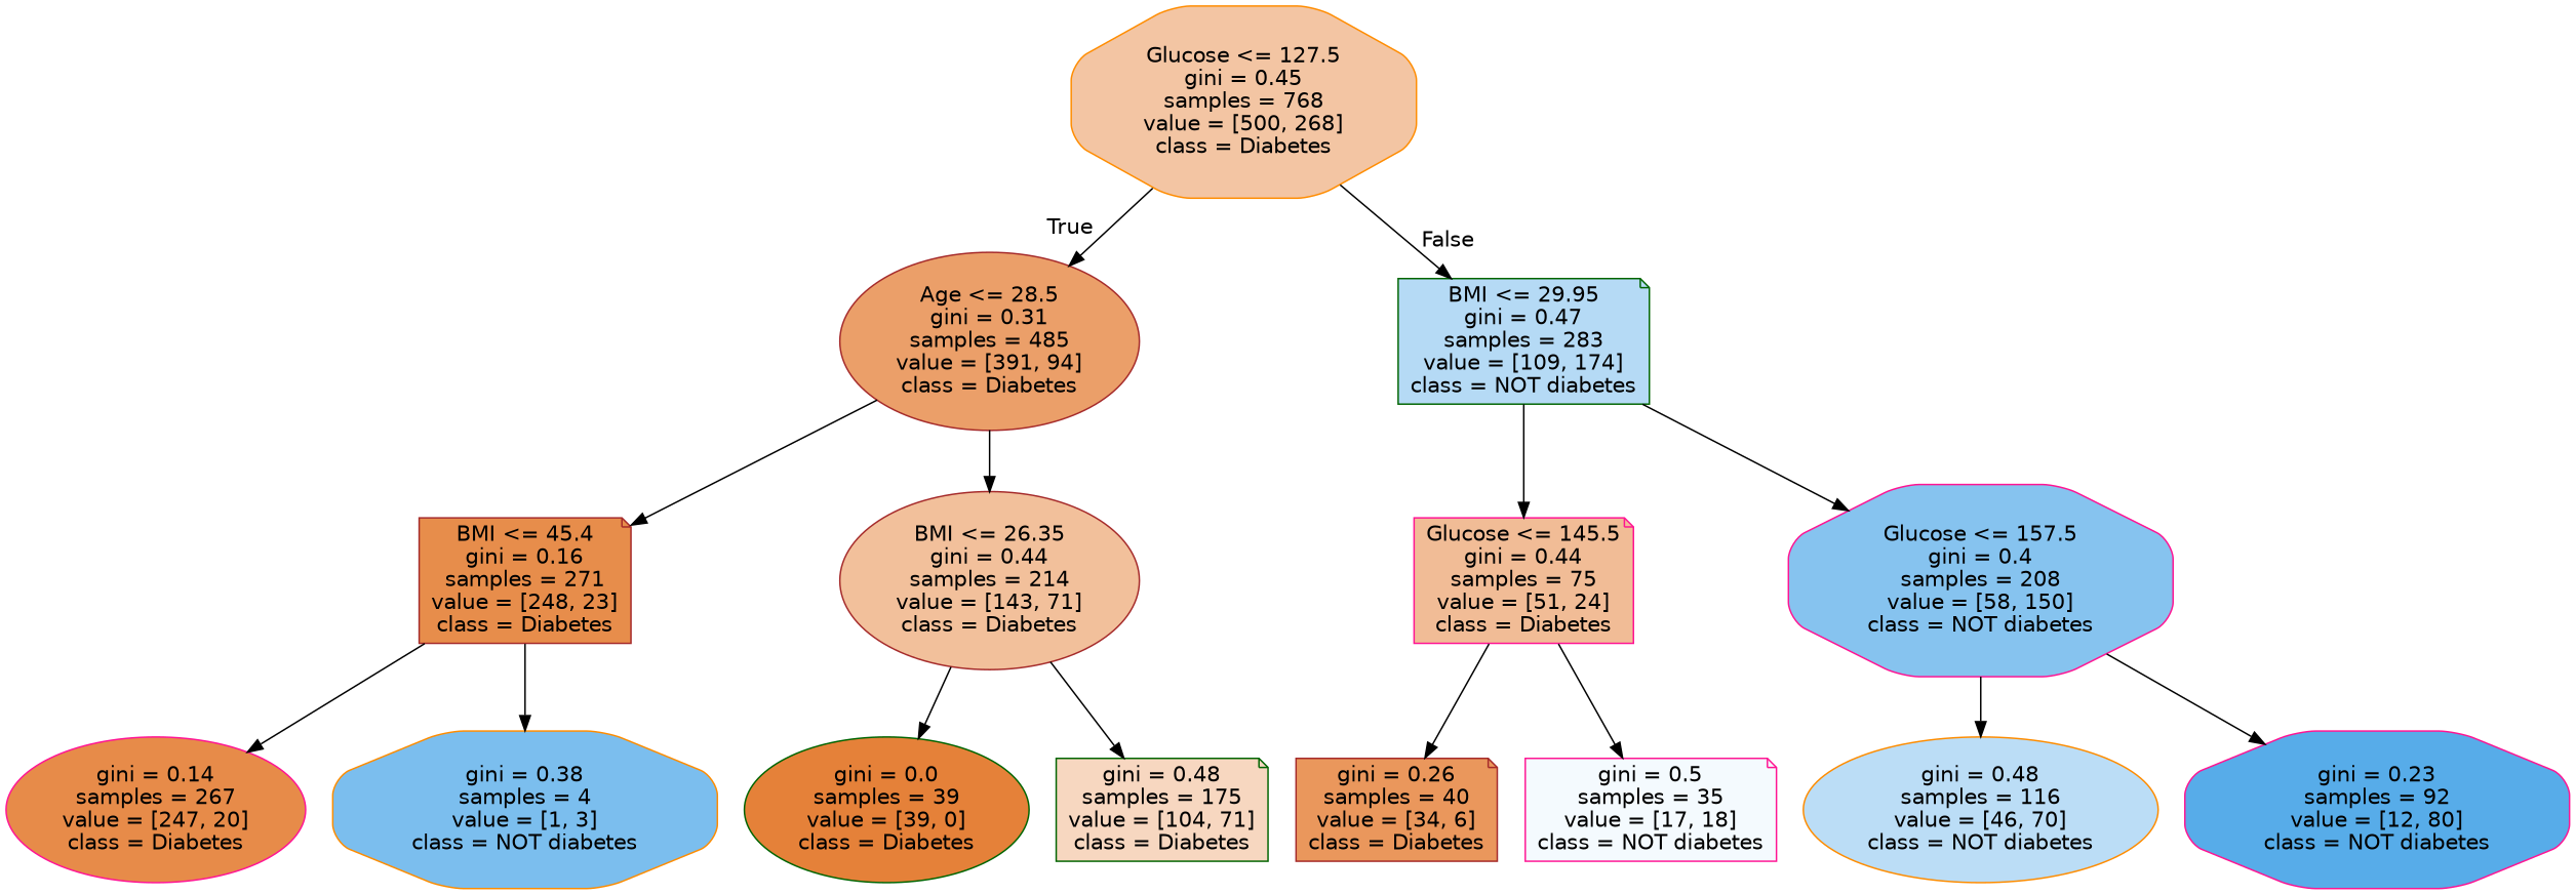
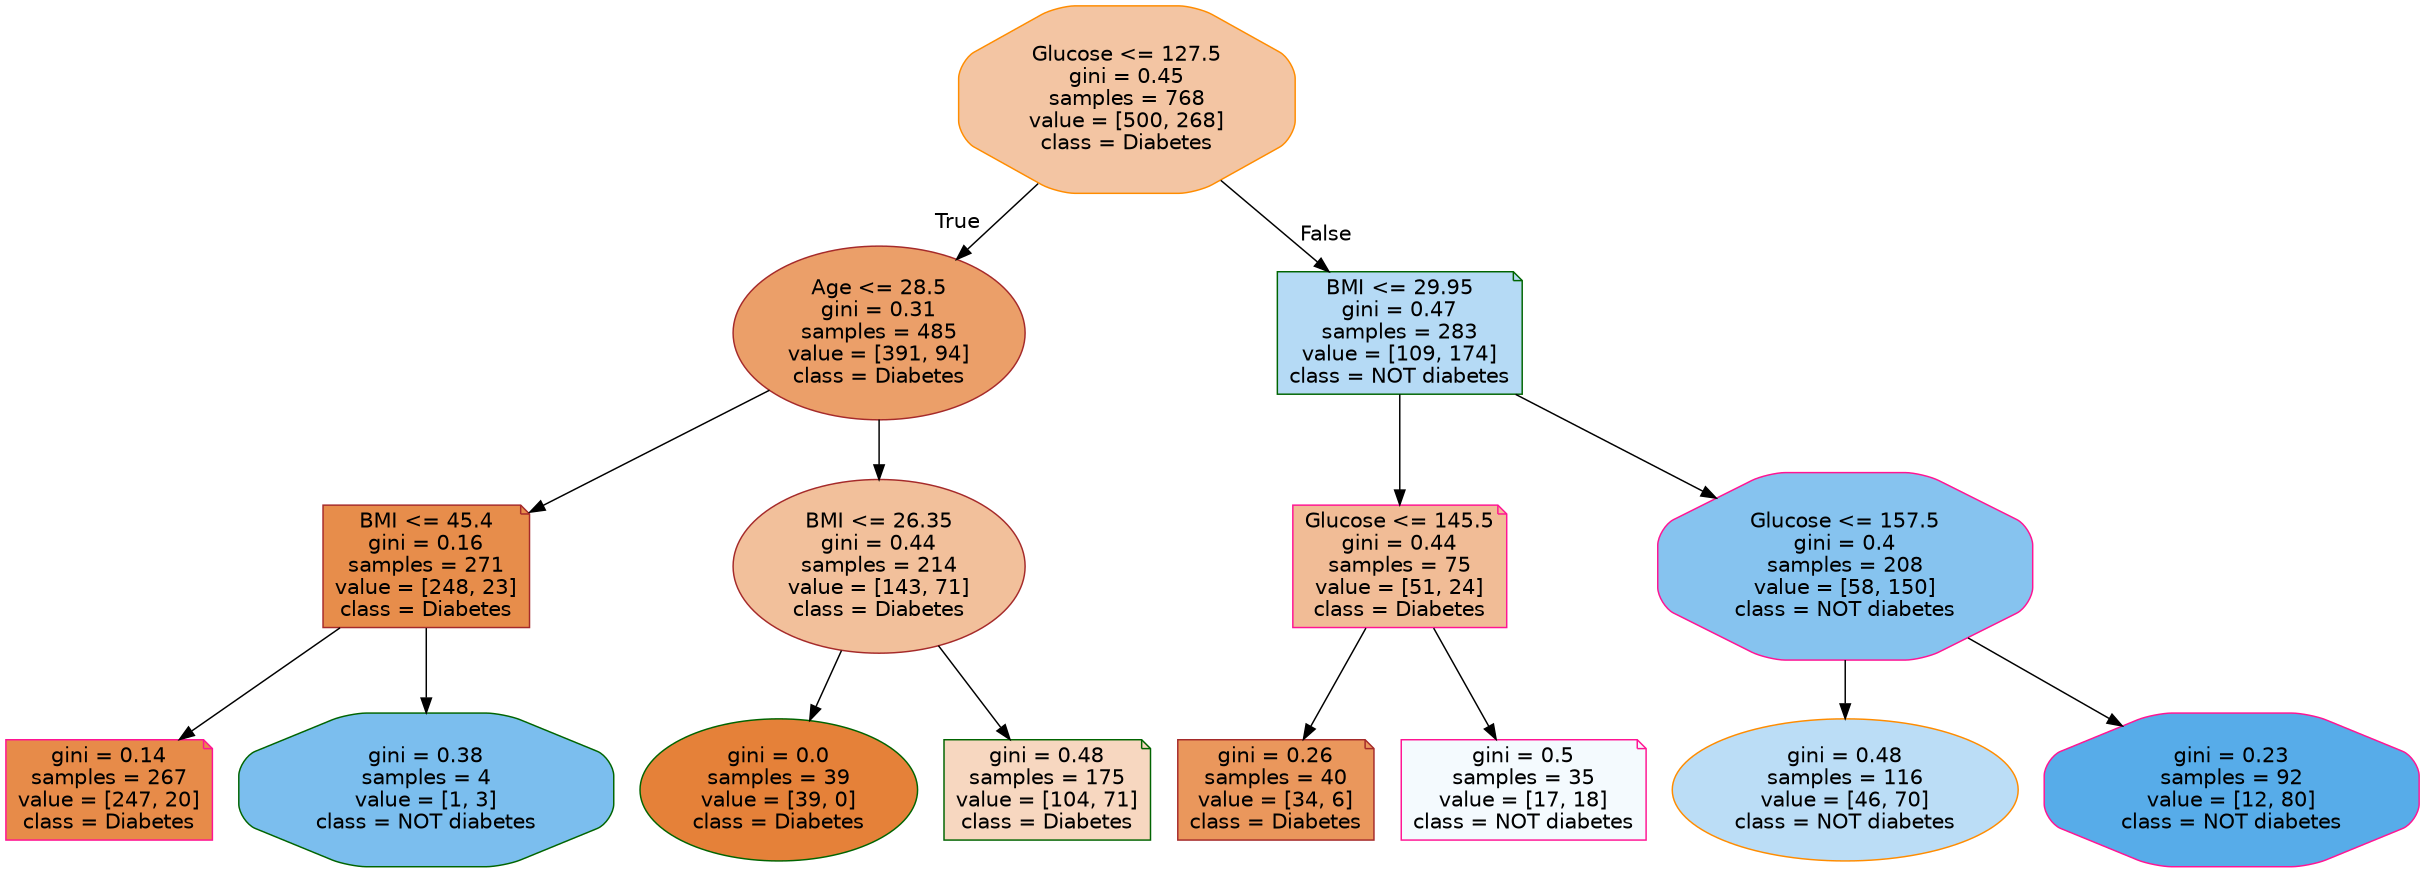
  digraph {
    node [color=deeppink fontname=helvetica shape=note style="filled, rounded"]
    edge [fontname=helvetica]
    n1 [color=darkorange fillcolor="#f3c5a3" label="Glucose <= 127.5\ngini = 0.45\nsamples = 768\nvalue = [500, 268]\nclass = Diabetes" shape=octagon]
    n2 [color=brown fillcolor="#eb9f69" label="Age <= 28.5\ngini = 0.31\nsamples = 485\nvalue = [391, 94]\nclass = Diabetes" shape=ellipse]
    n3 [color=darkgreen fillcolor="#b5daf5" label="BMI <= 29.95\ngini = 0.47\nsamples = 283\nvalue = [109, 174]\nclass = NOT diabetes"]
    n4 [color=brown fillcolor="#e78d4b" label="BMI <= 45.4\ngini = 0.16\nsamples = 271\nvalue = [248, 23]\nclass = Diabetes"]
    n5 [color=brown fillcolor="#f2c09b" label="BMI <= 26.35\ngini = 0.44\nsamples = 214\nvalue = [143, 71]\nclass = Diabetes" shape=ellipse]
    n6 [fillcolor="#f1bc96" label="Glucose <= 145.5\ngini = 0.44\nsamples = 75\nvalue = [51, 24]\nclass = Diabetes"]
    n7 [fillcolor="#86c3ef" label="Glucose <= 157.5\ngini = 0.4\nsamples = 208\nvalue = [58, 150]\nclass = NOT diabetes" shape=octagon]
-   n8 [fillcolor="#e78b49" label="gini = 0.14\nsamples = 267\nvalue = [247, 20]\nclass = Diabetes" shape=ellipse]
-   n9 [color=darkorange fillcolor="#7bbeee" label="gini = 0.38\nsamples = 4\nvalue = [1, 3]\nclass = NOT diabetes" shape=octagon]
+   n8 [fillcolor="#e78b49" label="gini = 0.14\nsamples = 267\nvalue = [247, 20]\nclass = Diabetes"]
+   n9 [color=darkgreen fillcolor="#7bbeee" label="gini = 0.38\nsamples = 4\nvalue = [1, 3]\nclass = NOT diabetes" shape=octagon]
    n10 [color=darkgreen fillcolor="#e58139" label="gini = 0.0\nsamples = 39\nvalue = [39, 0]\nclass = Diabetes" shape=ellipse]
    n11 [color=darkgreen fillcolor="#f7d7c0" label="gini = 0.48\nsamples = 175\nvalue = [104, 71]\nclass = Diabetes"]
    n12 [color=brown fillcolor="#ea975c" label="gini = 0.26\nsamples = 40\nvalue = [34, 6]\nclass = Diabetes"]
    n13 [fillcolor="#f4fafe" label="gini = 0.5\nsamples = 35\nvalue = [17, 18]\nclass = NOT diabetes"]
    n14 [color=darkorange fillcolor="#bbddf6" label="gini = 0.48\nsamples = 116\nvalue = [46, 70]\nclass = NOT diabetes" shape=ellipse]
    n15 [fillcolor="#57ace9" label="gini = 0.23\nsamples = 92\nvalue = [12, 80]\nclass = NOT diabetes" shape=octagon]
    n1 -> n2 [headlabel=True labelangle=45 labeldistance=2.5]
    n1 -> n3 [headlabel=False labelangle=-45 labeldistance=2.5]
    n2 -> n4
    n2 -> n5
    n3 -> n6
    n3 -> n7
    n4 -> n8
    n4 -> n9
    n5 -> n10
    n5 -> n11
    n6 -> n12
    n6 -> n13
    n7 -> n14
    n7 -> n15
  }
